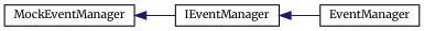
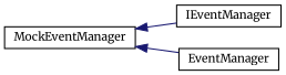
  digraph {
    fontname=Merriweather
    rankdir=LR
    node [color=black fillcolor=white fontname=Merriweather fontsize=10 shape=record style=filled]
    edge [color=midnightblue dir=back fontname=Merriweather fontsize=10 labelfontname=Helvetica labelfontsize=10 style=solid]
    n1 [height=0.2 label=IEventManager width=0.4]
    n2 [height=0.2 label=EventManager width=0.4]
    n3 [height=0.2 label=MockEventManager width=0.4]
-   n1 -> n2
+   n3 -> n2
    n3 -> n1
  }
